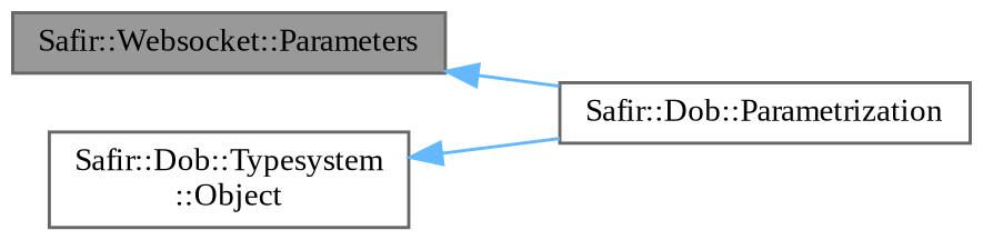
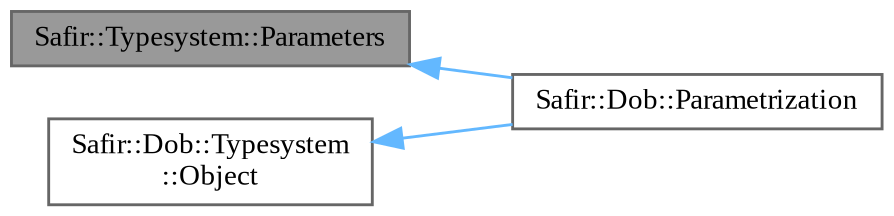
  digraph {
    fontname="Liberation Serif"
    rankdir=LR
    node [color=gray40 fillcolor=white fontname="Liberation Serif" fontsize=10 shape=box style=filled]
    edge [color=steelblue1 dir=back fontname="Liberation Serif" fontsize=10 labelfontname=Helvetica labelfontsize=10 style=solid]
-   n1 [fillcolor=grey60 fontcolor=black height=0.2 label="Safir::Websocket::Parameters" width=0.4]
+   n1 [fillcolor=grey60 fontcolor=black height=0.2 label="Safir::Typesystem::Parameters" width=0.4]
    n2 [height=0.2 label="Safir::Dob::Parametrization" width=0.4]
    n3 [height=0.2 label="Safir::Dob::Typesystem\l::Object" width=0.4]
    n1 -> n2
    n3 -> n2
  }
